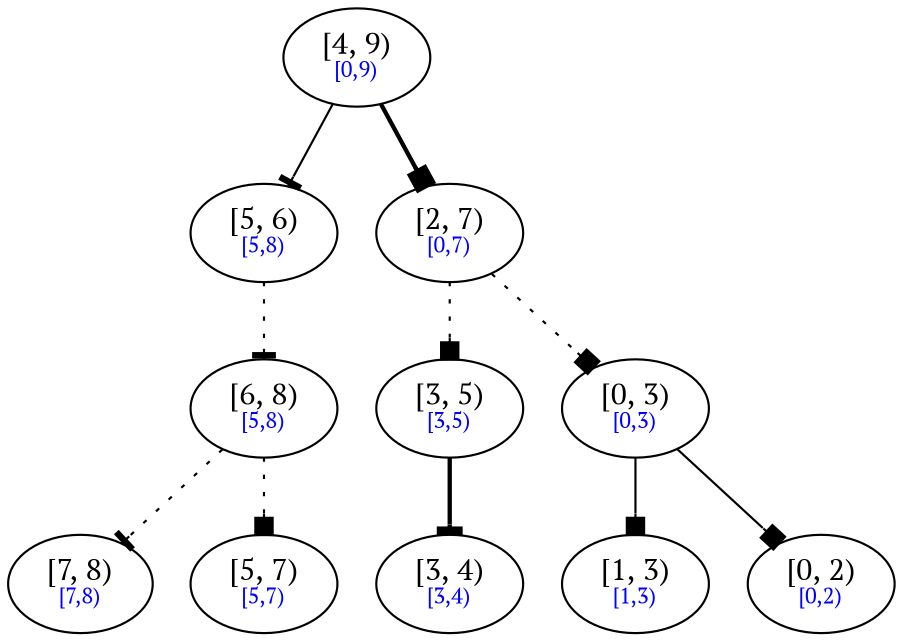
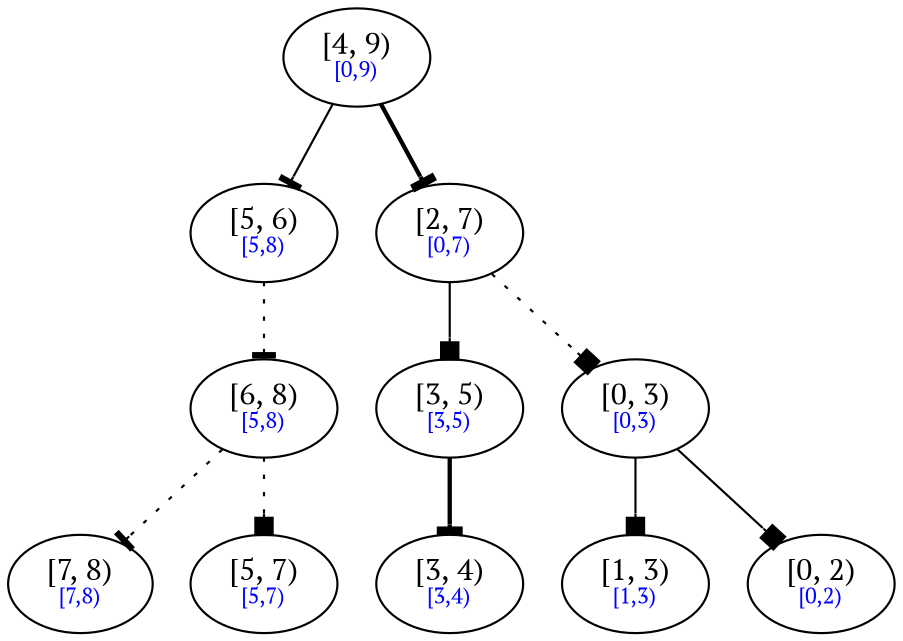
  digraph {
    fontname="PT Serif"
    node [fontname="PT Serif"]
    edge [arrowhead=tee fontname="PT Serif" style=solid]
    n1 [label=<[4, 9)<br/><font point-size="10" color="blue">[0,9)</font>>]
    n2 [label=<[5, 6)<br/><font point-size="10" color="blue">[5,8)</font>>]
    n3 [label=<[2, 7)<br/><font point-size="10" color="blue">[0,7)</font>>]
    n4 [label=<[6, 8)<br/><font point-size="10" color="blue">[5,8)</font>>]
    n5 [label=<[3, 5)<br/><font point-size="10" color="blue">[3,5)</font>>]
    n6 [label=<[0, 3)<br/><font point-size="10" color="blue">[0,3)</font>>]
    n7 [label=<[7, 8)<br/><font point-size="10" color="blue">[7,8)</font>>]
    n8 [label=<[5, 7)<br/><font point-size="10" color="blue">[5,7)</font>>]
    n9 [label=<[3, 4)<br/><font point-size="10" color="blue">[3,4)</font>>]
    n10 [label=<[1, 3)<br/><font point-size="10" color="blue">[1,3)</font>>]
    n11 [label=<[0, 2)<br/><font point-size="10" color="blue">[0,2)</font>>]
    n1 -> n2
-   n1 -> n3 [arrowhead=box style=bold]
+   n1 -> n3 [style=bold]
    n2 -> n4 [style=dotted]
-   n3 -> n5 [arrowhead=box style=dotted]
+   n3 -> n5 [arrowhead=box]
    n3 -> n6 [arrowhead=box style=dotted]
    n4 -> n7 [style=dotted]
    n4 -> n8 [arrowhead=box style=dotted]
    n5 -> n9 [style=bold]
    n6 -> n10 [arrowhead=box]
    n6 -> n11 [arrowhead=box]
  }
